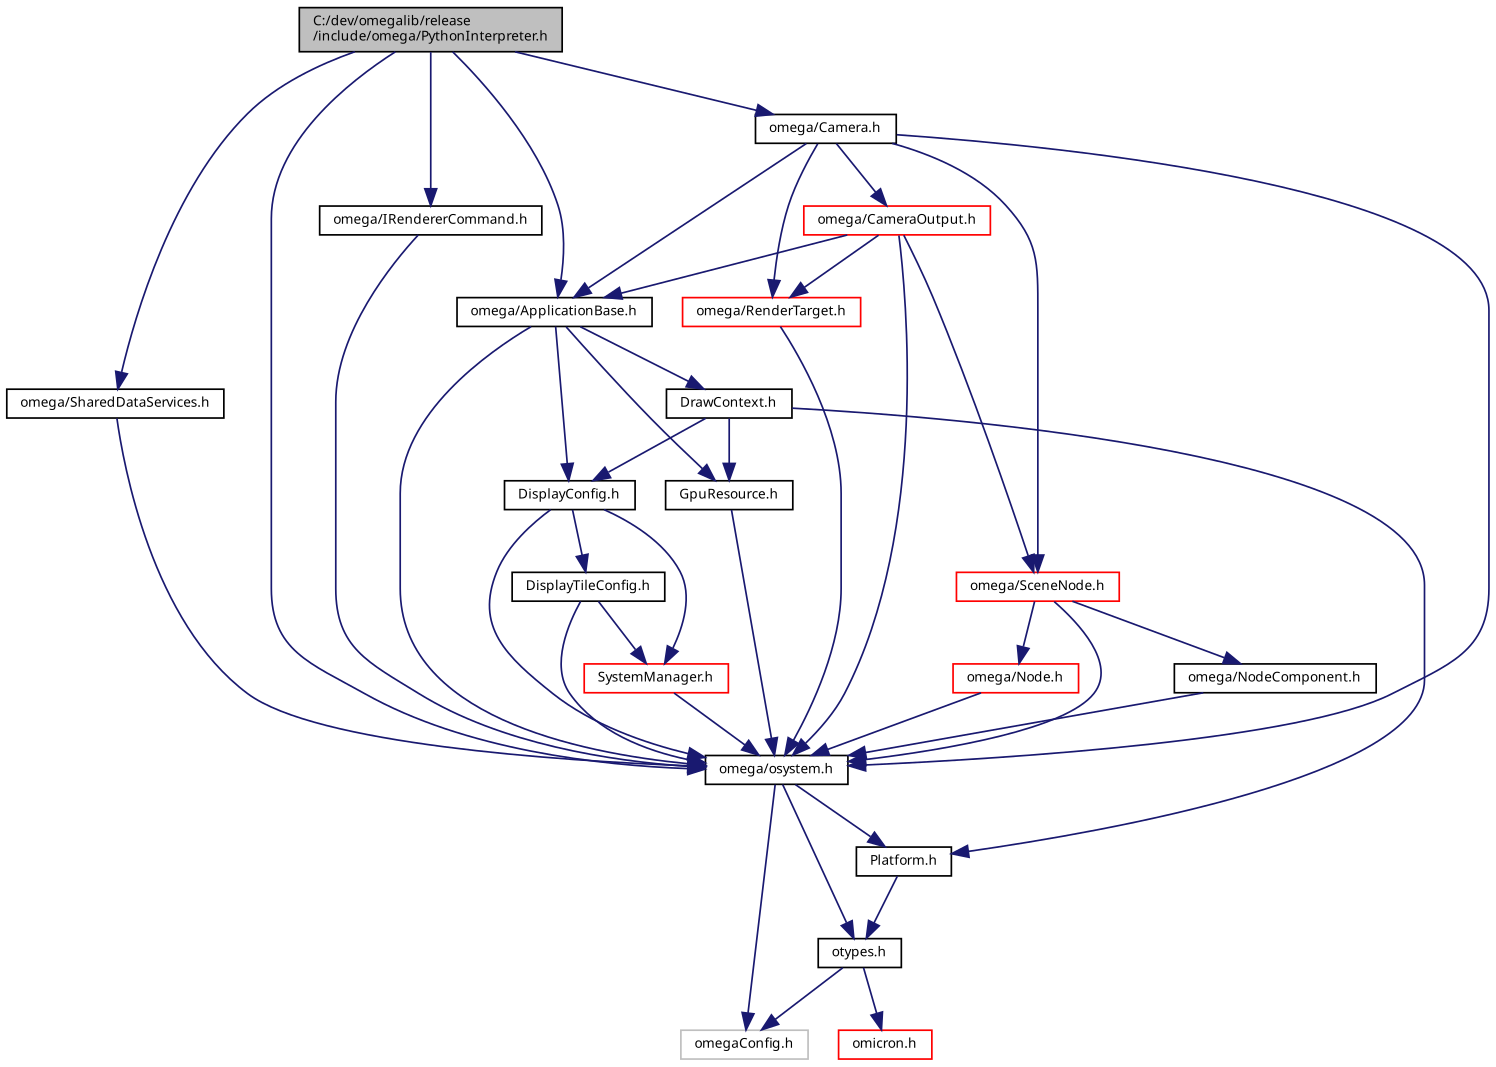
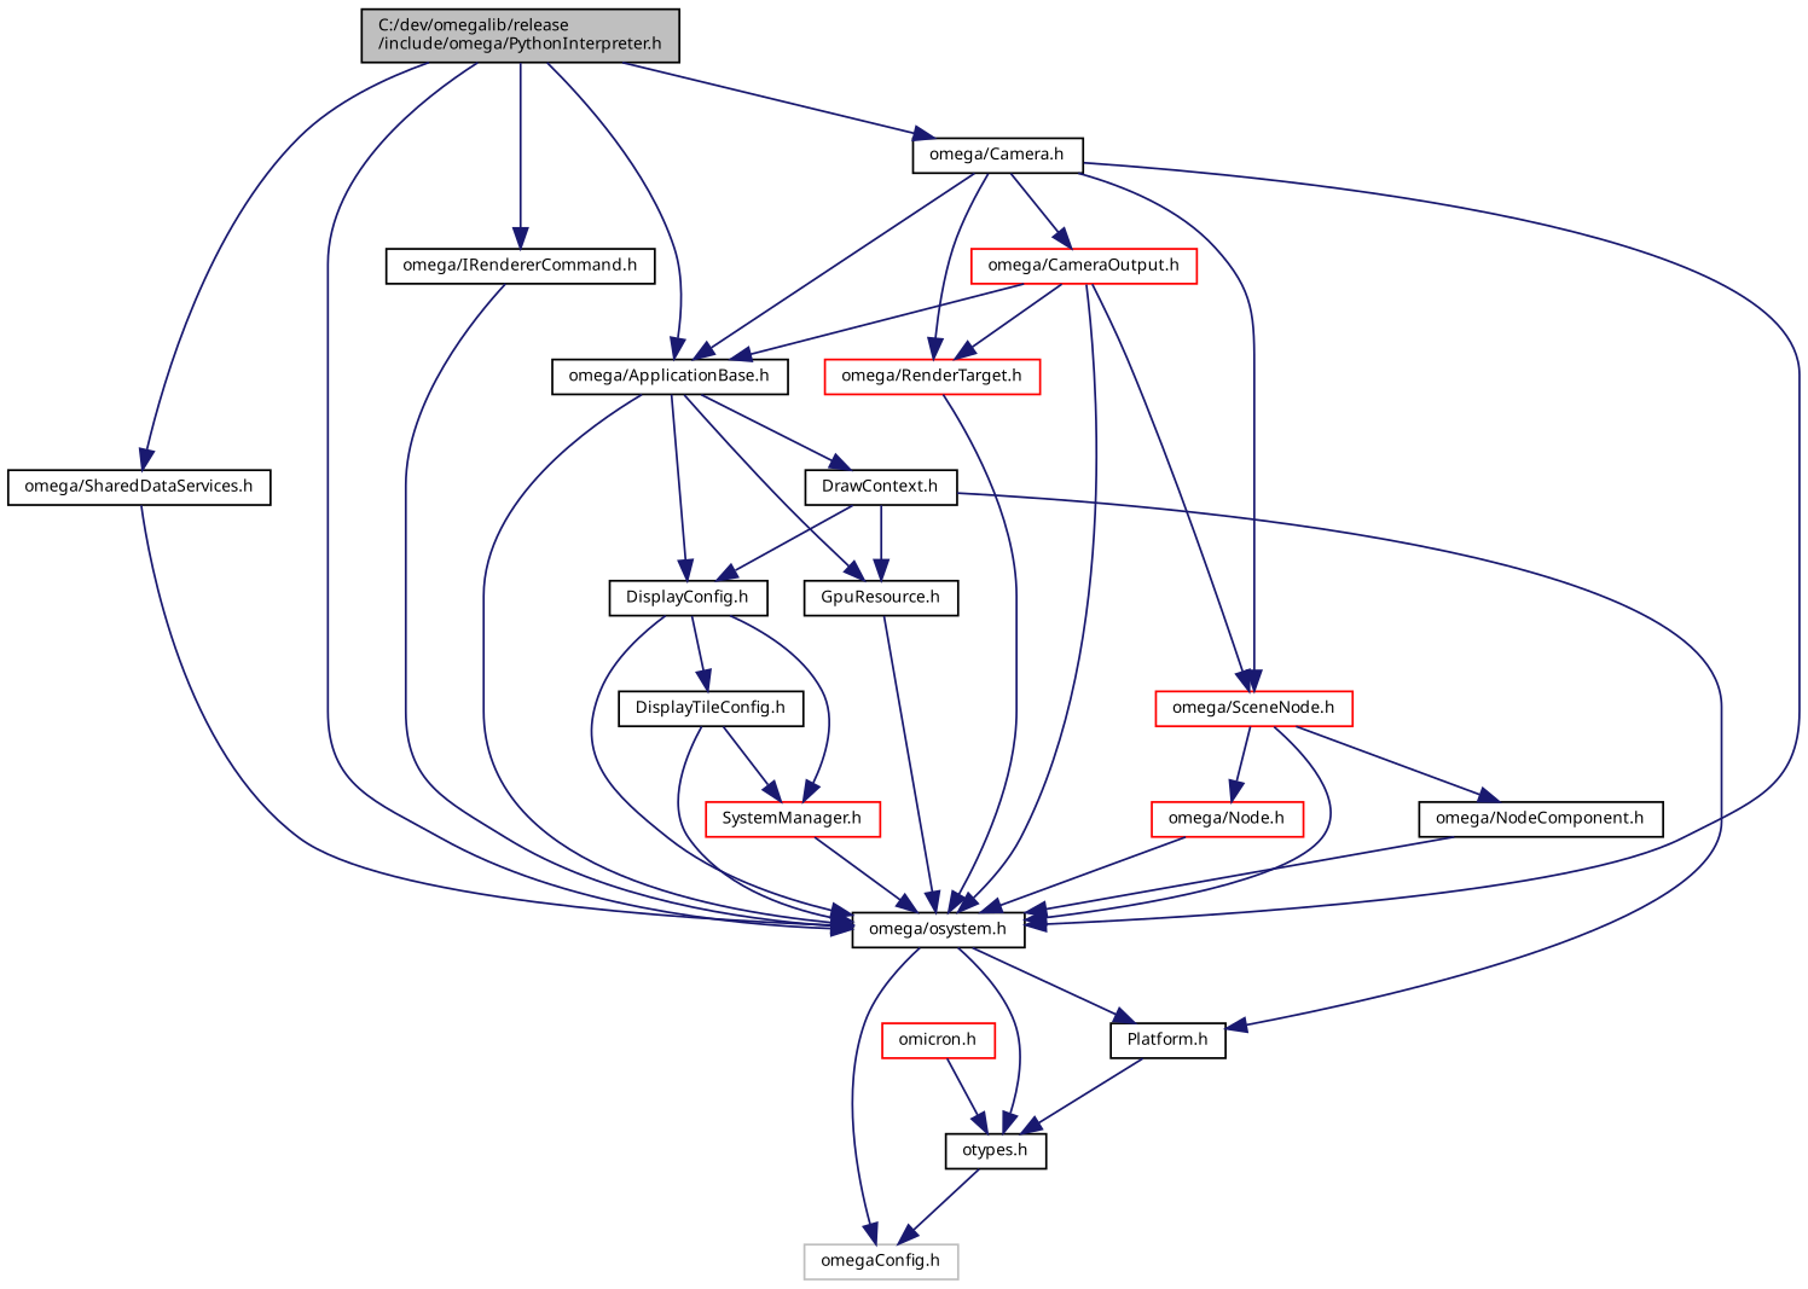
  digraph {
    node [color=black fontname="FreeSans.ttf" fontsize=8 shape=record]
    edge [color=midnightblue fontname="FreeSans.ttf" fontsize=8 labelfontname="FreeSans.ttf" labelfontsize=8 style=solid]
    n1 [fillcolor=grey75 fontcolor=black height=0.2 label="C:/dev/omegalib/release\l/include/omega/PythonInterpreter.h" style=filled width=0.4]
    n2 [height=0.2 label="omega/osystem.h" width=0.4]
    n3 [height=0.2 label="omega/ApplicationBase.h" width=0.4]
    n4 [height=0.2 label="omega/IRendererCommand.h" width=0.4]
    n5 [height=0.2 label="omega/SharedDataServices.h" width=0.4]
    n6 [height=0.2 label="omega/Camera.h" width=0.4]
    n7 [color=grey75 height=0.2 label="omegaConfig.h" width=0.4]
    n8 [height=0.2 label="otypes.h" width=0.4]
    n9 [height=0.2 label="Platform.h" width=0.4]
    n10 [height=0.2 label="DisplayConfig.h" width=0.4]
    n11 [height=0.2 label="GpuResource.h" width=0.4]
    n12 [height=0.2 label="DrawContext.h" width=0.4]
    n13 [color=red height=0.2 label="omega/SceneNode.h" width=0.4]
    n14 [color=red height=0.2 label="omega/RenderTarget.h" width=0.4]
    n15 [color=red height=0.2 label="omega/CameraOutput.h" width=0.4]
    n16 [color=red height=0.2 label="omicron.h" width=0.4]
    n17 [color=red height=0.2 label="SystemManager.h" width=0.4]
    n18 [height=0.2 label="DisplayTileConfig.h" width=0.4]
    n19 [height=0.2 label="omega/NodeComponent.h" width=0.4]
    n20 [color=red height=0.2 label="omega/Node.h" width=0.4]
    n1 -> n2
    n1 -> n3
    n1 -> n4
    n1 -> n5
    n1 -> n6
    n2 -> n7
    n2 -> n8
    n2 -> n9
    n3 -> n2
    n3 -> n10
    n3 -> n11
    n3 -> n12
    n4 -> n2
    n5 -> n2
    n6 -> n2
    n6 -> n3
    n6 -> n13
    n6 -> n14
    n6 -> n15
    n8 -> n7
-   n8 -> n16
+   n16 -> n8
    n9 -> n8
    n10 -> n2
    n10 -> n17
    n10 -> n18
    n11 -> n2
    n12 -> n9
    n12 -> n10
    n12 -> n11
    n13 -> n2
    n13 -> n19
    n13 -> n20
    n14 -> n2
    n15 -> n2
    n15 -> n3
    n15 -> n13
    n15 -> n14
    n17 -> n2
    n18 -> n2
    n18 -> n17
    n19 -> n2
    n20 -> n2
  }
